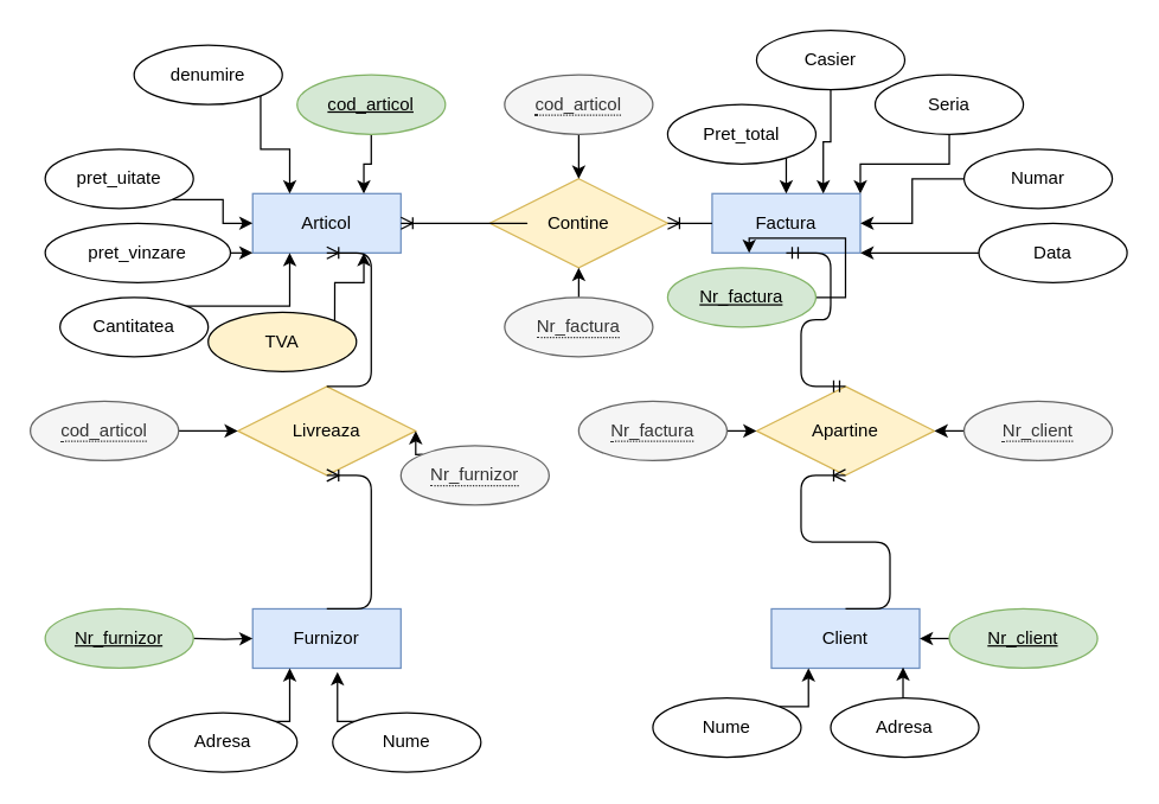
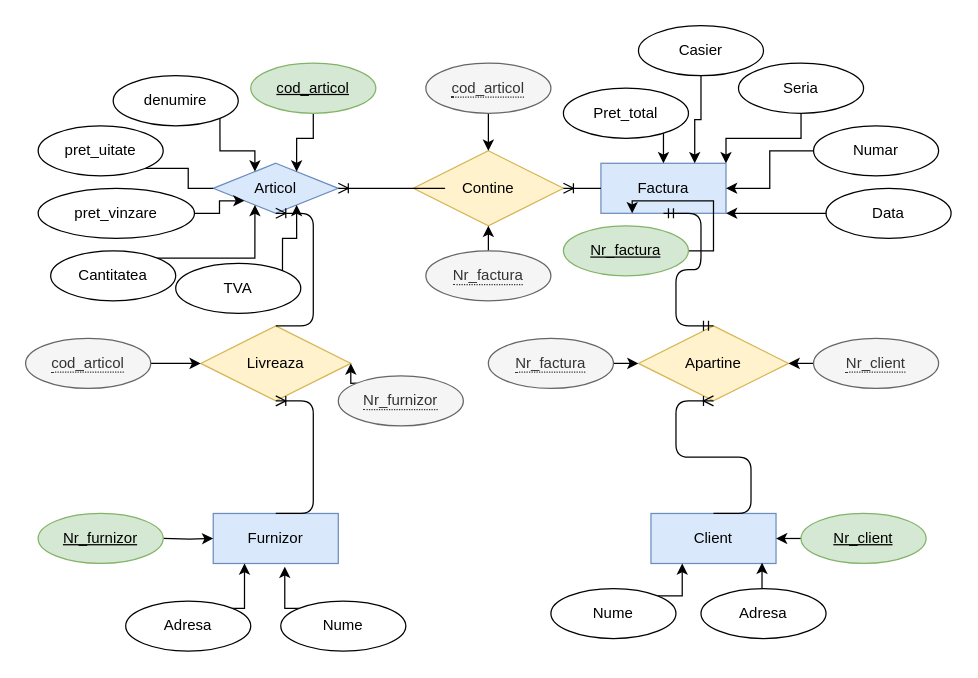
  <mxCell id="0" />
  <mxCell id="1" parent="0" />
- <mxCell id="2" value="Articol" style="whiteSpace=wrap;html=1;align=center;fillColor=#dae8fc;strokeColor=#6c8ebf;" parent="1" vertex="1"><mxGeometry x="170" y="130" width="100" height="40" as="geometry" /></mxCell>
+ <mxCell id="2" value="Articol" style="rhombus;whiteSpace=wrap;html=1;align=center;fillColor=#dae8fc;strokeColor=#6c8ebf;" parent="1" vertex="1"><mxGeometry x="170" y="130" width="100" height="40" as="geometry" /></mxCell>
  <mxCell id="3" value="Factura" style="whiteSpace=wrap;html=1;align=center;fillColor=#dae8fc;strokeColor=#6c8ebf;" parent="1" vertex="1"><mxGeometry x="480" y="130" width="100" height="40" as="geometry" /></mxCell>
  <mxCell id="4" value="Client" style="whiteSpace=wrap;html=1;align=center;fillColor=#dae8fc;strokeColor=#6c8ebf;" parent="1" vertex="1"><mxGeometry x="520" y="410" width="100" height="40" as="geometry" /></mxCell>
  <mxCell id="5" value="Furnizor" style="whiteSpace=wrap;html=1;align=center;fillColor=#dae8fc;strokeColor=#6c8ebf;" parent="1" vertex="1"><mxGeometry x="170" y="410" width="100" height="40" as="geometry" /></mxCell>
  <mxCell id="6" value="Contine" style="shape=rhombus;perimeter=rhombusPerimeter;whiteSpace=wrap;html=1;align=center;fillColor=#fff2cc;strokeColor=#d6b656;" parent="1" vertex="1"><mxGeometry x="330" y="120" width="120" height="60" as="geometry" /></mxCell>
  <mxCell id="7" value="Apartine" style="shape=rhombus;perimeter=rhombusPerimeter;whiteSpace=wrap;html=1;align=center;fillColor=#fff2cc;strokeColor=#d6b656;" parent="1" vertex="1"><mxGeometry x="510" y="260" width="120" height="60" as="geometry" /></mxCell>
  <mxCell id="8" value="Livreaza" style="shape=rhombus;perimeter=rhombusPerimeter;whiteSpace=wrap;html=1;align=center;fillColor=#fff2cc;strokeColor=#d6b656;" parent="1" vertex="1"><mxGeometry x="160" y="260" width="120" height="60" as="geometry" /></mxCell>
  <mxCell id="9" style="edgeStyle=orthogonalEdgeStyle;rounded=0;orthogonalLoop=1;jettySize=auto;html=1;exitX=1;exitY=1;exitDx=0;exitDy=0;entryX=0.25;entryY=0;entryDx=0;entryDy=0;" parent="1" source="10" target="2" edge="1"><mxGeometry relative="1" as="geometry" /></mxCell>
- <mxCell id="10" value="denumire" style="ellipse;whiteSpace=wrap;html=1;align=center;" parent="1" vertex="1"><mxGeometry x="90" y="30" width="100" height="40" as="geometry" /></mxCell>
+ <mxCell id="10" value="denumire" style="ellipse;whiteSpace=wrap;html=1;align=center;" parent="1" vertex="1"><mxGeometry x="90" y="60" width="100" height="40" as="geometry" /></mxCell>
  <mxCell id="11" style="edgeStyle=orthogonalEdgeStyle;rounded=0;orthogonalLoop=1;jettySize=auto;html=1;exitX=0.5;exitY=1;exitDx=0;exitDy=0;entryX=0.75;entryY=0;entryDx=0;entryDy=0;" parent="1" source="12" target="2" edge="1"><mxGeometry relative="1" as="geometry" /></mxCell>
  <mxCell id="12" value="cod_articol" style="ellipse;whiteSpace=wrap;html=1;align=center;fontStyle=4;fillColor=#d5e8d4;strokeColor=#82b366;" parent="1" vertex="1"><mxGeometry x="200" y="50" width="100" height="40" as="geometry" /></mxCell>
- <mxCell id="13" style="edgeStyle=orthogonalEdgeStyle;rounded=0;orthogonalLoop=1;jettySize=auto;html=1;exitX=1;exitY=1;exitDx=0;exitDy=0;entryX=0;entryY=0.5;entryDx=0;entryDy=0;" parent="1" source="14" target="2" edge="1"><mxGeometry relative="1" as="geometry" /></mxCell>
+ <mxCell id="13" style="edgeStyle=orthogonalEdgeStyle;rounded=0;orthogonalLoop=1;jettySize=auto;html=1;exitX=1;exitY=1;exitDx=0;exitDy=0;entryX=0;entryY=0.5;entryDx=0;entryDy=0;endArrow=none;" parent="1" source="14" target="2" edge="1"><mxGeometry relative="1" as="geometry" /></mxCell>
  <mxCell id="14" value="pret_uitate" style="ellipse;whiteSpace=wrap;html=1;align=center;" parent="1" vertex="1"><mxGeometry x="30" y="100" width="100" height="40" as="geometry" /></mxCell>
  <mxCell id="15" style="edgeStyle=orthogonalEdgeStyle;rounded=0;orthogonalLoop=1;jettySize=auto;html=1;exitX=1;exitY=0.5;exitDx=0;exitDy=0;entryX=0;entryY=1;entryDx=0;entryDy=0;" parent="1" source="16" target="2" edge="1"><mxGeometry relative="1" as="geometry" /></mxCell>
  <mxCell id="16" value="pret_vinzare" style="ellipse;whiteSpace=wrap;html=1;align=center;" parent="1" vertex="1"><mxGeometry x="30" y="150" width="125" height="40" as="geometry" /></mxCell>
  <mxCell id="17" style="edgeStyle=orthogonalEdgeStyle;rounded=0;orthogonalLoop=1;jettySize=auto;html=1;exitX=0.5;exitY=1;exitDx=0;exitDy=0;" parent="1" source="14" target="14" edge="1"><mxGeometry relative="1" as="geometry" /></mxCell>
  <mxCell id="18" value="" style="edgeStyle=entityRelationEdgeStyle;fontSize=12;html=1;endArrow=ERoneToMany;entryX=1;entryY=0.5;entryDx=0;entryDy=0;exitX=0;exitY=0.5;exitDx=0;exitDy=0;" parent="1" source="3" target="6" edge="1"><mxGeometry width="100" height="100" relative="1" as="geometry"><mxPoint x="380" y="340" as="sourcePoint" /><mxPoint x="480" y="240" as="targetPoint" /></mxGeometry></mxCell>
  <mxCell id="19" value="" style="edgeStyle=entityRelationEdgeStyle;fontSize=12;html=1;endArrow=ERoneToMany;exitX=0.5;exitY=0;exitDx=0;exitDy=0;" parent="1" source="4" edge="1"><mxGeometry width="100" height="100" relative="1" as="geometry"><mxPoint x="410" y="420" as="sourcePoint" /><mxPoint x="570" y="320" as="targetPoint" /></mxGeometry></mxCell>
  <mxCell id="20" value="" style="edgeStyle=entityRelationEdgeStyle;fontSize=12;html=1;endArrow=ERoneToMany;entryX=1;entryY=0.5;entryDx=0;entryDy=0;" parent="1" target="2" edge="1"><mxGeometry width="100" height="100" relative="1" as="geometry"><mxPoint x="330" y="150" as="sourcePoint" /><mxPoint x="430" y="270" as="targetPoint" /></mxGeometry></mxCell>
  <mxCell id="21" value="" style="edgeStyle=entityRelationEdgeStyle;fontSize=12;html=1;endArrow=ERmandOne;startArrow=ERmandOne;entryX=0.5;entryY=1;entryDx=0;entryDy=0;exitX=0.5;exitY=0;exitDx=0;exitDy=0;" parent="1" source="7" target="3" edge="1"><mxGeometry width="100" height="100" relative="1" as="geometry"><mxPoint x="520" y="310" as="sourcePoint" /><mxPoint x="620" y="210" as="targetPoint" /></mxGeometry></mxCell>
  <mxCell id="22" style="edgeStyle=orthogonalEdgeStyle;rounded=0;orthogonalLoop=1;jettySize=auto;html=1;exitX=0;exitY=0;exitDx=0;exitDy=0;entryX=0.5;entryY=0;entryDx=0;entryDy=0;" parent="1" source="23" target="3" edge="1"><mxGeometry relative="1" as="geometry" /></mxCell>
  <mxCell id="23" value="Pret_total" style="ellipse;whiteSpace=wrap;html=1;align=center;direction=west;" parent="1" vertex="1"><mxGeometry x="450" y="70" width="100" height="40" as="geometry" /></mxCell>
  <mxCell id="24" style="edgeStyle=orthogonalEdgeStyle;rounded=0;orthogonalLoop=1;jettySize=auto;html=1;exitX=0.5;exitY=0;exitDx=0;exitDy=0;entryX=0.75;entryY=0;entryDx=0;entryDy=0;" parent="1" source="25" target="3" edge="1"><mxGeometry relative="1" as="geometry" /></mxCell>
  <mxCell id="25" value="Casier" style="ellipse;whiteSpace=wrap;html=1;align=center;direction=west;" parent="1" vertex="1"><mxGeometry x="510" y="20" width="100" height="40" as="geometry" /></mxCell>
  <mxCell id="26" style="edgeStyle=orthogonalEdgeStyle;rounded=0;orthogonalLoop=1;jettySize=auto;html=1;exitX=0.5;exitY=0;exitDx=0;exitDy=0;entryX=1;entryY=0;entryDx=0;entryDy=0;" parent="1" source="27" target="3" edge="1"><mxGeometry relative="1" as="geometry" /></mxCell>
  <mxCell id="27" value="Seria" style="ellipse;whiteSpace=wrap;html=1;align=center;direction=west;" parent="1" vertex="1"><mxGeometry x="590" y="50" width="100" height="40" as="geometry" /></mxCell>
  <mxCell id="28" style="edgeStyle=orthogonalEdgeStyle;rounded=0;orthogonalLoop=1;jettySize=auto;html=1;exitX=1;exitY=0.5;exitDx=0;exitDy=0;entryX=1;entryY=0.5;entryDx=0;entryDy=0;" parent="1" source="29" target="3" edge="1"><mxGeometry relative="1" as="geometry" /></mxCell>
  <mxCell id="29" value="Numar" style="ellipse;whiteSpace=wrap;html=1;align=center;direction=west;" parent="1" vertex="1"><mxGeometry x="650" y="100" width="100" height="40" as="geometry" /></mxCell>
  <mxCell id="30" value="" style="edgeStyle=orthogonalEdgeStyle;rounded=0;orthogonalLoop=1;jettySize=auto;html=1;" parent="1" source="31" target="3" edge="1"><mxGeometry relative="1" as="geometry"><Array as="points"><mxPoint x="620" y="170" /><mxPoint x="620" y="170" /></Array></mxGeometry></mxCell>
  <mxCell id="31" value="Data" style="ellipse;whiteSpace=wrap;html=1;align=center;direction=west;" parent="1" vertex="1"><mxGeometry x="660" y="150" width="100" height="40" as="geometry" /></mxCell>
  <mxCell id="32" style="edgeStyle=orthogonalEdgeStyle;rounded=0;orthogonalLoop=1;jettySize=auto;html=1;exitX=1;exitY=0.5;exitDx=0;exitDy=0;entryX=0.25;entryY=1;entryDx=0;entryDy=0;" parent="1" source="33" target="3" edge="1"><mxGeometry relative="1" as="geometry" /></mxCell>
  <mxCell id="33" value="Nr_factura" style="ellipse;whiteSpace=wrap;html=1;align=center;fontStyle=4;fillColor=#d5e8d4;strokeColor=#82b366;" parent="1" vertex="1"><mxGeometry x="450" y="180" width="100" height="40" as="geometry" /></mxCell>
  <mxCell id="34" style="edgeStyle=orthogonalEdgeStyle;rounded=0;orthogonalLoop=1;jettySize=auto;html=1;exitX=0;exitY=1;exitDx=0;exitDy=0;entryX=0.25;entryY=1;entryDx=0;entryDy=0;" parent="1" source="35" target="2" edge="1"><mxGeometry relative="1" as="geometry" /></mxCell>
  <mxCell id="35" value="Cantitatea" style="ellipse;whiteSpace=wrap;html=1;align=center;direction=west;" parent="1" vertex="1"><mxGeometry x="40" y="200" width="100" height="40" as="geometry" /></mxCell>
  <mxCell id="36" style="edgeStyle=orthogonalEdgeStyle;rounded=0;orthogonalLoop=1;jettySize=auto;html=1;exitX=0;exitY=1;exitDx=0;exitDy=0;entryX=0.75;entryY=1;entryDx=0;entryDy=0;" parent="1" source="37" target="2" edge="1"><mxGeometry relative="1" as="geometry" /></mxCell>
- <mxCell id="37" value="TVA" style="ellipse;whiteSpace=wrap;html=1;align=center;direction=west;fillColor=#fff2cc;" parent="1" vertex="1"><mxGeometry x="140" y="210" width="100" height="40" as="geometry" /></mxCell>
+ <mxCell id="37" value="TVA" style="ellipse;whiteSpace=wrap;html=1;align=center;direction=west;" parent="1" vertex="1"><mxGeometry x="140" y="210" width="100" height="40" as="geometry" /></mxCell>
  <mxCell id="38" style="edgeStyle=orthogonalEdgeStyle;rounded=0;orthogonalLoop=1;jettySize=auto;html=1;exitX=0;exitY=1;exitDx=0;exitDy=0;entryX=0.25;entryY=1;entryDx=0;entryDy=0;" parent="1" source="39" target="4" edge="1"><mxGeometry relative="1" as="geometry" /></mxCell>
  <mxCell id="39" value="Nume" style="ellipse;whiteSpace=wrap;html=1;align=center;direction=west;" parent="1" vertex="1"><mxGeometry x="440" y="470" width="100" height="40" as="geometry" /></mxCell>
  <mxCell id="40" style="edgeStyle=orthogonalEdgeStyle;rounded=0;orthogonalLoop=1;jettySize=auto;html=1;exitX=0.5;exitY=0;exitDx=0;exitDy=0;entryX=0.888;entryY=0.985;entryDx=0;entryDy=0;entryPerimeter=0;" parent="1" source="41" target="4" edge="1"><mxGeometry relative="1" as="geometry" /></mxCell>
  <mxCell id="41" value="Adresa" style="ellipse;whiteSpace=wrap;html=1;align=center;" parent="1" vertex="1"><mxGeometry x="560" y="470" width="100" height="40" as="geometry" /></mxCell>
  <mxCell id="42" style="edgeStyle=orthogonalEdgeStyle;rounded=0;orthogonalLoop=1;jettySize=auto;html=1;exitX=0;exitY=0.5;exitDx=0;exitDy=0;entryX=1;entryY=0.5;entryDx=0;entryDy=0;" parent="1" source="43" target="4" edge="1"><mxGeometry relative="1" as="geometry" /></mxCell>
  <mxCell id="43" value="Nr_client" style="ellipse;whiteSpace=wrap;html=1;align=center;fontStyle=4;fillColor=#d5e8d4;strokeColor=#82b366;" parent="1" vertex="1"><mxGeometry x="640" y="410" width="100" height="40" as="geometry" /></mxCell>
  <mxCell id="44" style="edgeStyle=orthogonalEdgeStyle;rounded=0;orthogonalLoop=1;jettySize=auto;html=1;exitX=0;exitY=0.5;exitDx=0;exitDy=0;entryX=1;entryY=0.5;entryDx=0;entryDy=0;" parent="1" source="45" target="7" edge="1"><mxGeometry relative="1" as="geometry" /></mxCell>
  <mxCell id="45" value="&lt;span style=&quot;border-bottom: 1px dotted&quot;&gt;Nr_client&lt;/span&gt;" style="ellipse;whiteSpace=wrap;html=1;align=center;fillColor=#f5f5f5;strokeColor=#666666;fontColor=#333333;" parent="1" vertex="1"><mxGeometry x="650" y="270" width="100" height="40" as="geometry" /></mxCell>
  <mxCell id="46" style="edgeStyle=orthogonalEdgeStyle;rounded=0;orthogonalLoop=1;jettySize=auto;html=1;exitX=1;exitY=0.5;exitDx=0;exitDy=0;entryX=0;entryY=0.5;entryDx=0;entryDy=0;" parent="1" source="47" target="7" edge="1"><mxGeometry relative="1" as="geometry" /></mxCell>
  <mxCell id="47" value="&lt;span style=&quot;border-bottom: 1px dotted&quot;&gt;Nr_factura&lt;/span&gt;" style="ellipse;whiteSpace=wrap;html=1;align=center;fillColor=#f5f5f5;strokeColor=#666666;fontColor=#333333;" parent="1" vertex="1"><mxGeometry x="390" y="270" width="100" height="40" as="geometry" /></mxCell>
  <mxCell id="48" style="edgeStyle=orthogonalEdgeStyle;rounded=0;orthogonalLoop=1;jettySize=auto;html=1;exitX=0.5;exitY=1;exitDx=0;exitDy=0;entryX=0.5;entryY=0;entryDx=0;entryDy=0;" parent="1" source="61" target="6" edge="1"><mxGeometry relative="1" as="geometry"><mxPoint x="390" y="100" as="sourcePoint" /></mxGeometry></mxCell>
  <mxCell id="49" style="edgeStyle=orthogonalEdgeStyle;rounded=0;orthogonalLoop=1;jettySize=auto;html=1;exitX=0.5;exitY=0;exitDx=0;exitDy=0;entryX=0.5;entryY=1;entryDx=0;entryDy=0;" parent="1" source="50" target="6" edge="1"><mxGeometry relative="1" as="geometry" /></mxCell>
  <mxCell id="50" value="&lt;span style=&quot;border-bottom: 1px dotted&quot;&gt;Nr_factura&lt;/span&gt;" style="ellipse;whiteSpace=wrap;html=1;align=center;fillColor=#f5f5f5;strokeColor=#666666;fontColor=#333333;" parent="1" vertex="1"><mxGeometry x="340" y="200" width="100" height="40" as="geometry" /></mxCell>
  <mxCell id="51" value="" style="edgeStyle=orthogonalEdgeStyle;rounded=0;orthogonalLoop=1;jettySize=auto;html=1;exitX=1;exitY=0.5;exitDx=0;exitDy=0;" parent="1" source="60" target="8" edge="1"><mxGeometry relative="1" as="geometry"><mxPoint x="130" y="290" as="sourcePoint" /></mxGeometry></mxCell>
  <mxCell id="52" style="edgeStyle=orthogonalEdgeStyle;rounded=0;orthogonalLoop=1;jettySize=auto;html=1;exitX=1;exitY=0;exitDx=0;exitDy=0;entryX=0.25;entryY=1;entryDx=0;entryDy=0;" parent="1" source="53" target="5" edge="1"><mxGeometry relative="1" as="geometry" /></mxCell>
  <mxCell id="53" value="Adresa" style="ellipse;whiteSpace=wrap;html=1;align=center;" parent="1" vertex="1"><mxGeometry x="100" y="480" width="100" height="40" as="geometry" /></mxCell>
  <mxCell id="54" style="edgeStyle=orthogonalEdgeStyle;rounded=0;orthogonalLoop=1;jettySize=auto;html=1;exitX=1;exitY=1;exitDx=0;exitDy=0;entryX=0.572;entryY=1.065;entryDx=0;entryDy=0;entryPerimeter=0;" parent="1" source="55" target="5" edge="1"><mxGeometry relative="1" as="geometry" /></mxCell>
  <mxCell id="55" value="Nume" style="ellipse;whiteSpace=wrap;html=1;align=center;direction=west;" parent="1" vertex="1"><mxGeometry x="224" y="480" width="100" height="40" as="geometry" /></mxCell>
  <mxCell id="56" style="edgeStyle=orthogonalEdgeStyle;rounded=0;orthogonalLoop=1;jettySize=auto;html=1;exitX=1;exitY=0.5;exitDx=0;exitDy=0;entryX=0;entryY=0.5;entryDx=0;entryDy=0;" parent="1" target="5" edge="1"><mxGeometry relative="1" as="geometry"><mxPoint x="130" y="430" as="sourcePoint" /></mxGeometry></mxCell>
  <mxCell id="57" style="edgeStyle=orthogonalEdgeStyle;rounded=0;orthogonalLoop=1;jettySize=auto;html=1;exitX=0;exitY=0;exitDx=0;exitDy=0;entryX=1;entryY=0.5;entryDx=0;entryDy=0;" parent="1" source="58" target="8" edge="1"><mxGeometry relative="1" as="geometry" /></mxCell>
  <mxCell id="58" value="&lt;span style=&quot;border-bottom: 1px dotted&quot;&gt;Nr_furnizor&lt;/span&gt;" style="ellipse;whiteSpace=wrap;html=1;align=center;fillColor=#f5f5f5;strokeColor=#666666;fontColor=#333333;" parent="1" vertex="1"><mxGeometry x="270" y="300" width="100" height="40" as="geometry" /></mxCell>
  <mxCell id="59" value="Nr_furnizor" style="ellipse;whiteSpace=wrap;html=1;align=center;fontStyle=4;fillColor=#d5e8d4;strokeColor=#82b366;" parent="1" vertex="1"><mxGeometry x="30" y="410" width="100" height="40" as="geometry" /></mxCell>
  <mxCell id="60" value="&lt;span style=&quot;border-bottom: 1px dotted&quot;&gt;cod_articol&lt;/span&gt;" style="ellipse;whiteSpace=wrap;html=1;align=center;fillColor=#f5f5f5;strokeColor=#666666;fontColor=#333333;" parent="1" vertex="1"><mxGeometry x="20" y="270" width="100" height="40" as="geometry" /></mxCell>
  <mxCell id="61" value="&lt;span style=&quot;border-bottom: 1px dotted&quot;&gt;cod_articol&lt;/span&gt;" style="ellipse;whiteSpace=wrap;html=1;align=center;fillColor=#f5f5f5;strokeColor=#666666;fontColor=#333333;" parent="1" vertex="1"><mxGeometry x="340" y="50" width="100" height="40" as="geometry" /></mxCell>
  <mxCell id="62" value="" style="edgeStyle=entityRelationEdgeStyle;fontSize=12;html=1;endArrow=ERoneToMany;exitX=0.5;exitY=0;exitDx=0;exitDy=0;entryX=0.5;entryY=1;entryDx=0;entryDy=0;" edge="1" parent="1" source="8" target="2"><mxGeometry width="100" height="100" relative="1" as="geometry"><mxPoint x="280" y="440" as="sourcePoint" /><mxPoint x="380" y="340" as="targetPoint" /></mxGeometry></mxCell>
  <mxCell id="63" value="" style="edgeStyle=entityRelationEdgeStyle;fontSize=12;html=1;endArrow=ERoneToMany;entryX=0.5;entryY=1;entryDx=0;entryDy=0;exitX=0.5;exitY=0;exitDx=0;exitDy=0;" edge="1" parent="1" source="5" target="8"><mxGeometry width="100" height="100" relative="1" as="geometry"><mxPoint x="170" y="450" as="sourcePoint" /><mxPoint x="270" y="350" as="targetPoint" /></mxGeometry></mxCell>
